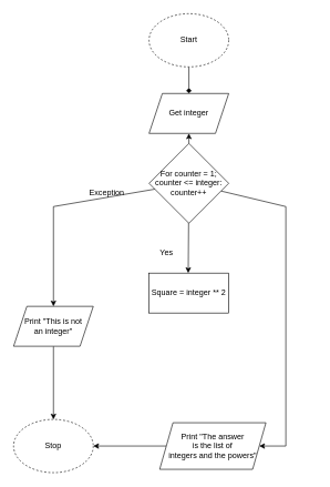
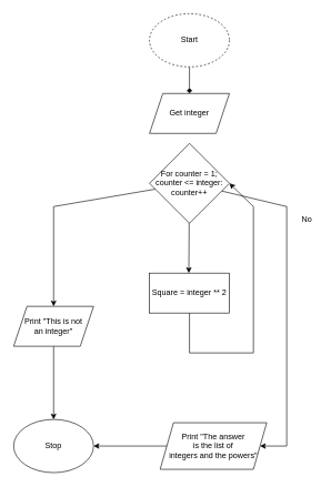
  <mxCell id="0" />
  <mxCell id="1" parent="0" />
  <mxCell id="2" style="edgeStyle=none;html=1;entryX=0.5;entryY=0;entryDx=0;entryDy=0;endArrow=diamond;" parent="1" source="3" target="4" edge="1"><mxGeometry relative="1" as="geometry" /></mxCell>
  <mxCell id="3" value="Start" style="ellipse;whiteSpace=wrap;html=1;dashed=1;" parent="1" vertex="1"><mxGeometry x="224" y="20" width="120" height="80" as="geometry" /></mxCell>
  <mxCell id="4" value="Get integer" style="shape=parallelogram;perimeter=parallelogramPerimeter;whiteSpace=wrap;html=1;fixedSize=1;" parent="1" vertex="1"><mxGeometry x="224" y="140" width="120" height="60" as="geometry" /></mxCell>
  <mxCell id="5" style="edgeStyle=none;rounded=0;html=1;entryX=0.5;entryY=0;entryDx=0;entryDy=0;" parent="1" source="9" edge="1"><mxGeometry relative="1" as="geometry"><mxPoint x="283" y="410" as="targetPoint" /></mxGeometry></mxCell>
- <mxCell id="6" style="edgeStyle=none;rounded=0;html=1;entryX=0.5;entryY=1;entryDx=0;entryDy=0;" parent="1" source="9" target="4" edge="1"><mxGeometry relative="1" as="geometry" /></mxCell>
  <mxCell id="7" style="edgeStyle=none;rounded=0;html=1;entryX=0.5;entryY=0;entryDx=0;entryDy=0;" parent="1" source="9" target="16" edge="1"><mxGeometry relative="1" as="geometry"><Array as="points"><mxPoint x="80" y="310" /></Array></mxGeometry></mxCell>
  <mxCell id="8" style="edgeStyle=none;rounded=0;html=1;entryX=1;entryY=0.5;entryDx=0;entryDy=0;" parent="1" source="9" target="11" edge="1"><mxGeometry relative="1" as="geometry"><Array as="points"><mxPoint x="430" y="310" /><mxPoint x="430" y="670" /></Array></mxGeometry></mxCell>
  <mxCell id="9" value="For counter = 1;&lt;br&gt;counter &amp;lt;= integer:&lt;br&gt;counter++" style="rhombus;whiteSpace=wrap;html=1;" parent="1" vertex="1"><mxGeometry x="224" y="215" width="120" height="120" as="geometry" /></mxCell>
  <mxCell id="10" style="edgeStyle=none;rounded=0;html=1;entryX=1;entryY=0.5;entryDx=0;entryDy=0;" parent="1" source="11" target="12" edge="1"><mxGeometry relative="1" as="geometry" /></mxCell>
  <mxCell id="11" value="Print &quot;The answer&lt;br&gt;is the list of&lt;br&gt;integers and the powers&quot;" style="shape=parallelogram;perimeter=parallelogramPerimeter;whiteSpace=wrap;html=1;fixedSize=1;" parent="1" vertex="1"><mxGeometry x="240" y="635" width="160" height="70" as="geometry" /></mxCell>
- <mxCell id="12" value="Stop" style="ellipse;whiteSpace=wrap;html=1;dashed=1;" parent="1" vertex="1"><mxGeometry x="20" y="630" width="120" height="80" as="geometry" /></mxCell>
- <mxCell id="13" value="Yes" style="text;html=1;align=center;verticalAlign=middle;resizable=0;points=[];autosize=1;strokeColor=none;fillColor=none;" parent="1" vertex="1"><mxGeometry x="230" y="370" width="40" height="20" as="geometry" /></mxCell>
- <mxCell id="14" value="Exception" style="text;html=1;align=center;verticalAlign=middle;resizable=0;points=[];autosize=1;strokeColor=none;fillColor=none;" parent="1" vertex="1"><mxGeometry x="125" y="280" width="70" height="20" as="geometry" /></mxCell>
+ <mxCell id="12" value="Stop" style="ellipse;whiteSpace=wrap;html=1;" parent="1" vertex="1"><mxGeometry x="20" y="630" width="120" height="80" as="geometry" /></mxCell>
  <mxCell id="15" style="edgeStyle=none;rounded=0;html=1;" parent="1" source="16" target="12" edge="1"><mxGeometry relative="1" as="geometry" /></mxCell>
  <mxCell id="16" value="Print &quot;This is not&lt;br&gt;an integer&quot;" style="shape=parallelogram;perimeter=parallelogramPerimeter;whiteSpace=wrap;html=1;fixedSize=1;" parent="1" vertex="1"><mxGeometry x="20" y="460" width="120" height="60" as="geometry" /></mxCell>
+ <mxCell id="17" style="edgeStyle=none;html=1;entryX=1;entryY=0.5;entryDx=0;entryDy=0;rounded=0;" parent="1" source="18" target="9" edge="1"><mxGeometry relative="1" as="geometry"><Array as="points"><mxPoint x="284" y="530" /><mxPoint x="380" y="530" /><mxPoint x="380" y="310" /></Array></mxGeometry></mxCell>
  <mxCell id="18" value="Square = integer ** 2" style="rounded=0;whiteSpace=wrap;html=1;" parent="1" vertex="1"><mxGeometry x="224" y="410" width="120" height="60" as="geometry" /></mxCell>
+ <mxCell id="19" value="No" style="text;html=1;align=center;verticalAlign=middle;resizable=0;points=[];autosize=1;strokeColor=none;fillColor=none;" parent="1" vertex="1"><mxGeometry x="445" y="320" width="30" height="20" as="geometry" /></mxCell>
